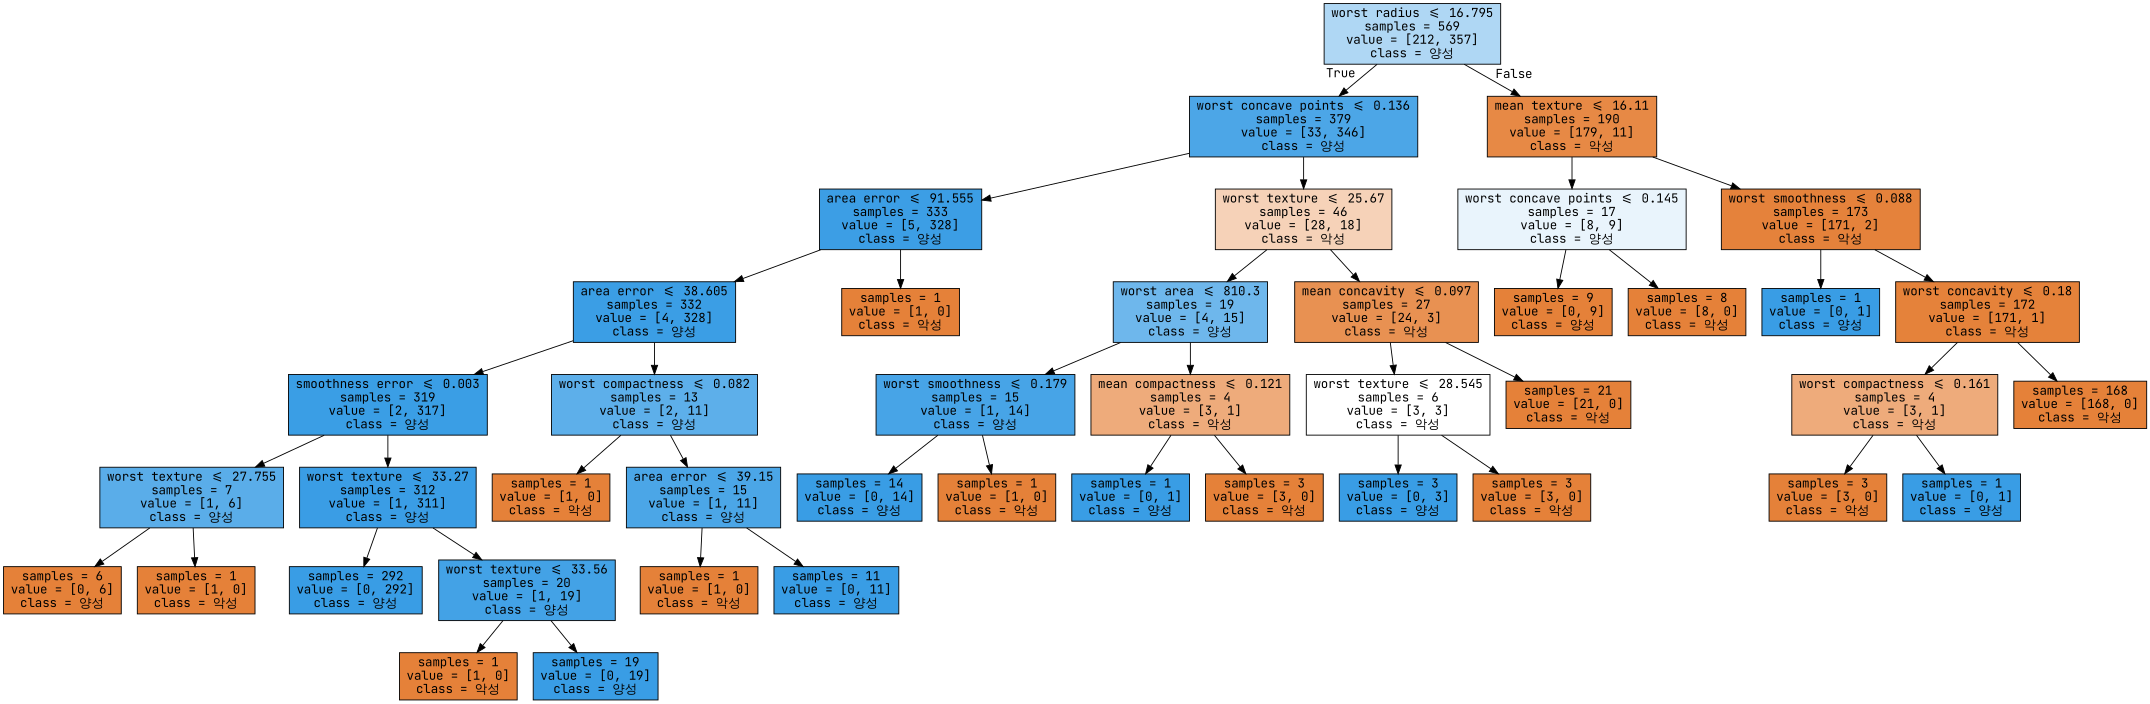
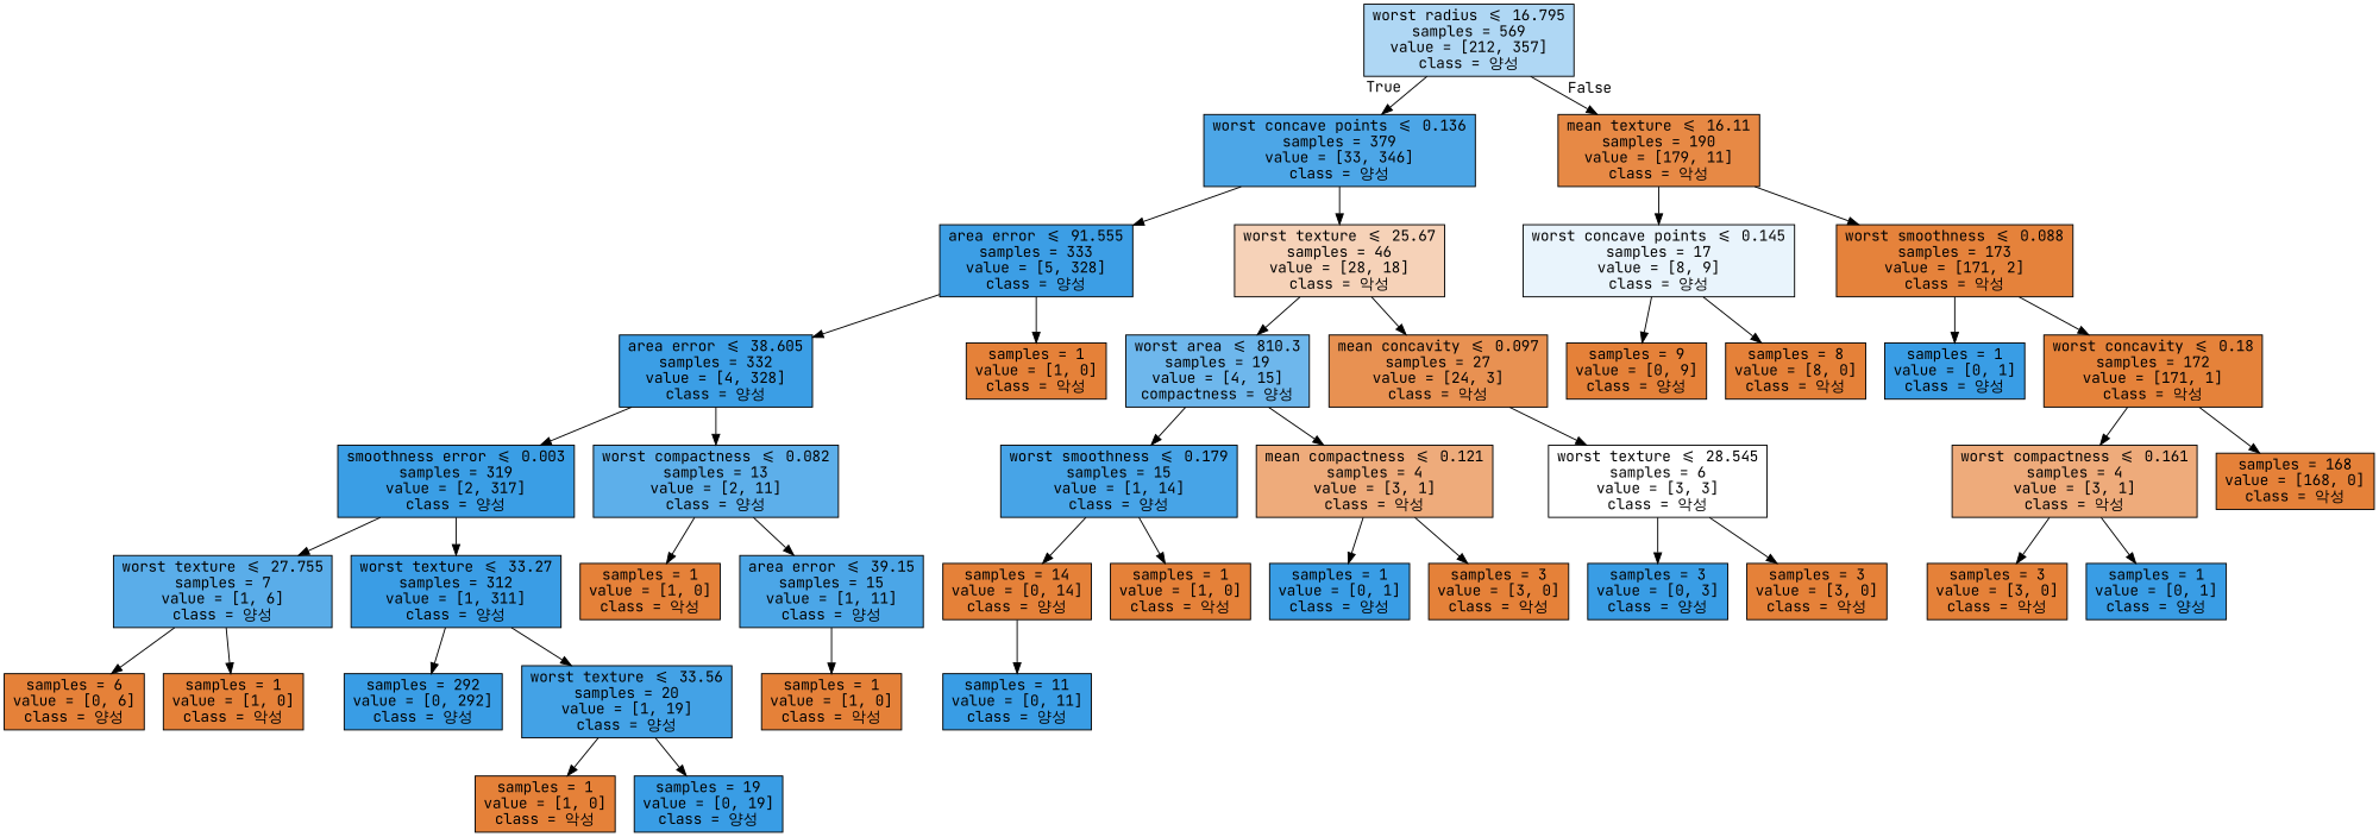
  digraph {
    fontname="JetBrains Mono"
    node [color=black fillcolor="#e58139" fontname="JetBrains Mono" shape=box style=filled]
    edge [fontname="JetBrains Mono"]
    n1 [fillcolor="#afd7f4" label="worst radius <= 16.795\nsamples = 569\nvalue = [212, 357]\nclass = 양성"]
    n2 [fillcolor="#4ca6e7" label="worst concave points <= 0.136\nsamples = 379\nvalue = [33, 346]\nclass = 양성"]
    n3 [fillcolor="#e78945" label="mean texture <= 16.11\nsamples = 190\nvalue = [179, 11]\nclass = 악성"]
    n4 [fillcolor="#3c9ee5" label="area error <= 91.555\nsamples = 333\nvalue = [5, 328]\nclass = 양성"]
    n5 [fillcolor="#f6d2b8" label="worst texture <= 25.67\nsamples = 46\nvalue = [28, 18]\nclass = 악성"]
    n6 [fillcolor="#e9f4fc" label="worst concave points <= 0.145\nsamples = 17\nvalue = [8, 9]\nclass = 양성"]
    n7 [fillcolor="#e5823b" label="worst smoothness <= 0.088\nsamples = 173\nvalue = [171, 2]\nclass = 악성"]
    n8 [fillcolor="#3b9ee5" label="area error <= 38.605\nsamples = 332\nvalue = [4, 328]\nclass = 양성"]
    n9 [label="samples = 1\nvalue = [1, 0]\nclass = 악성"]
-   n10 [fillcolor="#6eb7ec" label="worst area <= 810.3\nsamples = 19\nvalue = [4, 15]\nclass = 양성"]
+   n10 [fillcolor="#6eb7ec" label="worst area <= 810.3\nsamples = 19\nvalue = [4, 15]\ncompactness = 양성"]
    n11 [fillcolor="#e89152" label="mean concavity <= 0.097\nsamples = 27\nvalue = [24, 3]\nclass = 악성"]
    n12 [fillcolor="#3a9ee5" label="smoothness error <= 0.003\nsamples = 319\nvalue = [2, 317]\nclass = 양성"]
    n13 [fillcolor="#5dafea" label="worst compactness <= 0.082\nsamples = 13\nvalue = [2, 11]\nclass = 양성"]
    n14 [fillcolor="#5aade9" label="worst texture <= 27.755\nsamples = 7\nvalue = [1, 6]\nclass = 양성"]
    n15 [fillcolor="#3a9de5" label="worst texture <= 33.27\nsamples = 312\nvalue = [1, 311]\nclass = 양성"]
    n16 [label="samples = 1\nvalue = [1, 0]\nclass = 악성"]
    n17 [fillcolor="#4ba6e7" label="area error <= 39.15\nsamples = 15\nvalue = [1, 11]\nclass = 양성"]
    n18 [label="samples = 6\nvalue = [0, 6]\nclass = 양성"]
    n19 [label="samples = 1\nvalue = [1, 0]\nclass = 악성"]
    n20 [fillcolor="#399de5" label="samples = 292\nvalue = [0, 292]\nclass = 양성"]
    n21 [fillcolor="#43a2e6" label="worst texture <= 33.56\nsamples = 20\nvalue = [1, 19]\nclass = 양성"]
    n22 [label="samples = 1\nvalue = [1, 0]\nclass = 악성"]
    n23 [fillcolor="#399de5" label="samples = 19\nvalue = [0, 19]\nclass = 양성"]
    n24 [label="samples = 1\nvalue = [1, 0]\nclass = 악성"]
    n25 [fillcolor="#399de5" label="samples = 11\nvalue = [0, 11]\nclass = 양성"]
    n26 [fillcolor="#47a4e7" label="worst smoothness <= 0.179\nsamples = 15\nvalue = [1, 14]\nclass = 양성"]
    n27 [fillcolor="#eeab7b" label="mean compactness <= 0.121\nsamples = 4\nvalue = [3, 1]\nclass = 악성"]
    n28 [fillcolor="#ffffff" label="worst texture <= 28.545\nsamples = 6\nvalue = [3, 3]\nclass = 악성"]
-   n29 [label="samples = 21\nvalue = [21, 0]\nclass = 악성"]
-   n30 [fillcolor="#399de5" label="samples = 14\nvalue = [0, 14]\nclass = 양성"]
+   n30 [label="samples = 14\nvalue = [0, 14]\nclass = 양성"]
    n31 [label="samples = 1\nvalue = [1, 0]\nclass = 악성"]
    n32 [fillcolor="#399de5" label="samples = 1\nvalue = [0, 1]\nclass = 양성"]
    n33 [label="samples = 3\nvalue = [3, 0]\nclass = 악성"]
    n34 [fillcolor="#399de5" label="samples = 3\nvalue = [0, 3]\nclass = 양성"]
    n35 [label="samples = 3\nvalue = [3, 0]\nclass = 악성"]
    n36 [label="samples = 9\nvalue = [0, 9]\nclass = 양성"]
    n37 [label="samples = 8\nvalue = [8, 0]\nclass = 악성"]
    n38 [fillcolor="#399de5" label="samples = 1\nvalue = [0, 1]\nclass = 양성"]
    n39 [fillcolor="#e5823a" label="worst concavity <= 0.18\nsamples = 172\nvalue = [171, 1]\nclass = 악성"]
    n40 [fillcolor="#eeab7b" label="worst compactness <= 0.161\nsamples = 4\nvalue = [3, 1]\nclass = 악성"]
    n41 [label="samples = 168\nvalue = [168, 0]\nclass = 악성"]
    n42 [label="samples = 3\nvalue = [3, 0]\nclass = 악성"]
    n43 [fillcolor="#399de5" label="samples = 1\nvalue = [0, 1]\nclass = 양성"]
    n1 -> n2 [headlabel=True labelangle=45 labeldistance=2.5]
    n1 -> n3 [headlabel=False labelangle=-45 labeldistance=2.5]
    n2 -> n4
    n2 -> n5
    n3 -> n6
    n3 -> n7
    n4 -> n8
    n4 -> n9
    n5 -> n10
    n5 -> n11
    n6 -> n36
    n6 -> n37
    n7 -> n38
    n7 -> n39
    n8 -> n12
    n8 -> n13
    n10 -> n26
    n10 -> n27
    n11 -> n28
-   n11 -> n29
    n12 -> n14
    n12 -> n15
    n13 -> n16
    n13 -> n17
    n14 -> n18
    n14 -> n19
    n15 -> n20
    n15 -> n21
    n17 -> n24
-   n17 -> n25
+   n30 -> n25
    n21 -> n22
    n21 -> n23
    n26 -> n30
    n26 -> n31
    n27 -> n32
    n27 -> n33
    n28 -> n34
    n28 -> n35
    n39 -> n40
    n39 -> n41
    n40 -> n42
    n40 -> n43
  }
